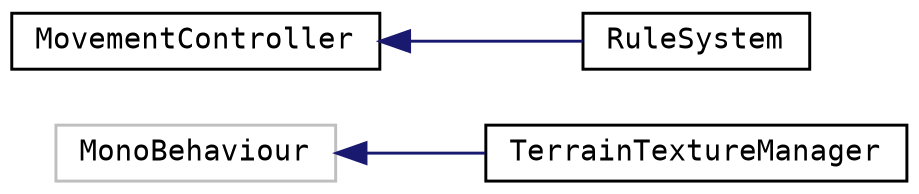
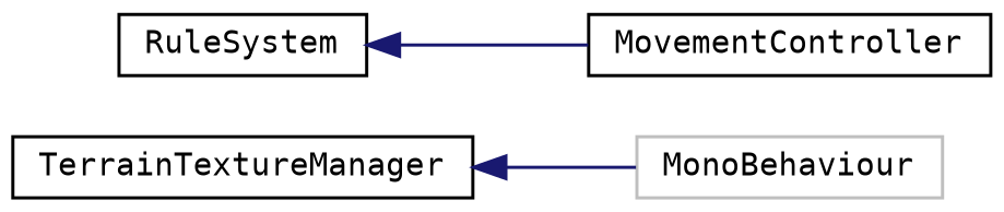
  digraph {
    fontname="DejaVu Sans Mono"
    rankdir=LR
    node [color=black fillcolor=white fontname="DejaVu Sans Mono" fontsize=10 shape=record style=filled]
    edge [color=midnightblue dir=back fontname="DejaVu Sans Mono" fontsize=10 labelfontname=Helvetica labelfontsize=10 style=solid]
    n1 [color=grey75 height=0.2 label=MonoBehaviour width=0.4]
    n2 [height=0.2 label=TerrainTextureManager width=0.4]
    n3 [height=0.2 label=RuleSystem width=0.4]
    n4 [height=0.2 label=MovementController width=0.4]
-   n1 -> n2
-   n4 -> n3
+   n2 -> n1
+   n3 -> n4
  }
